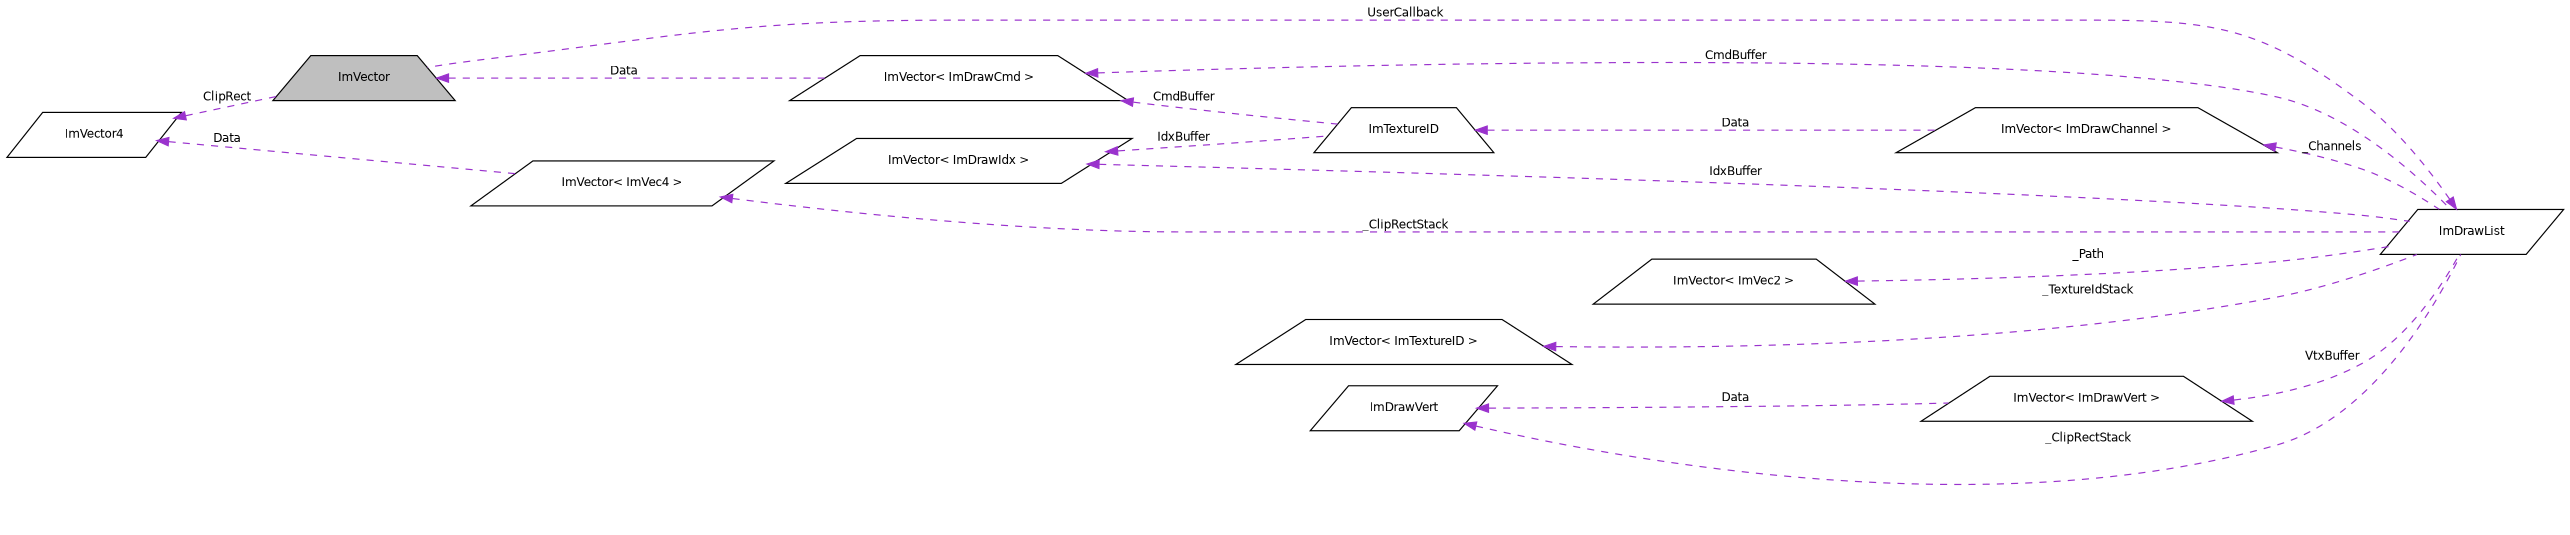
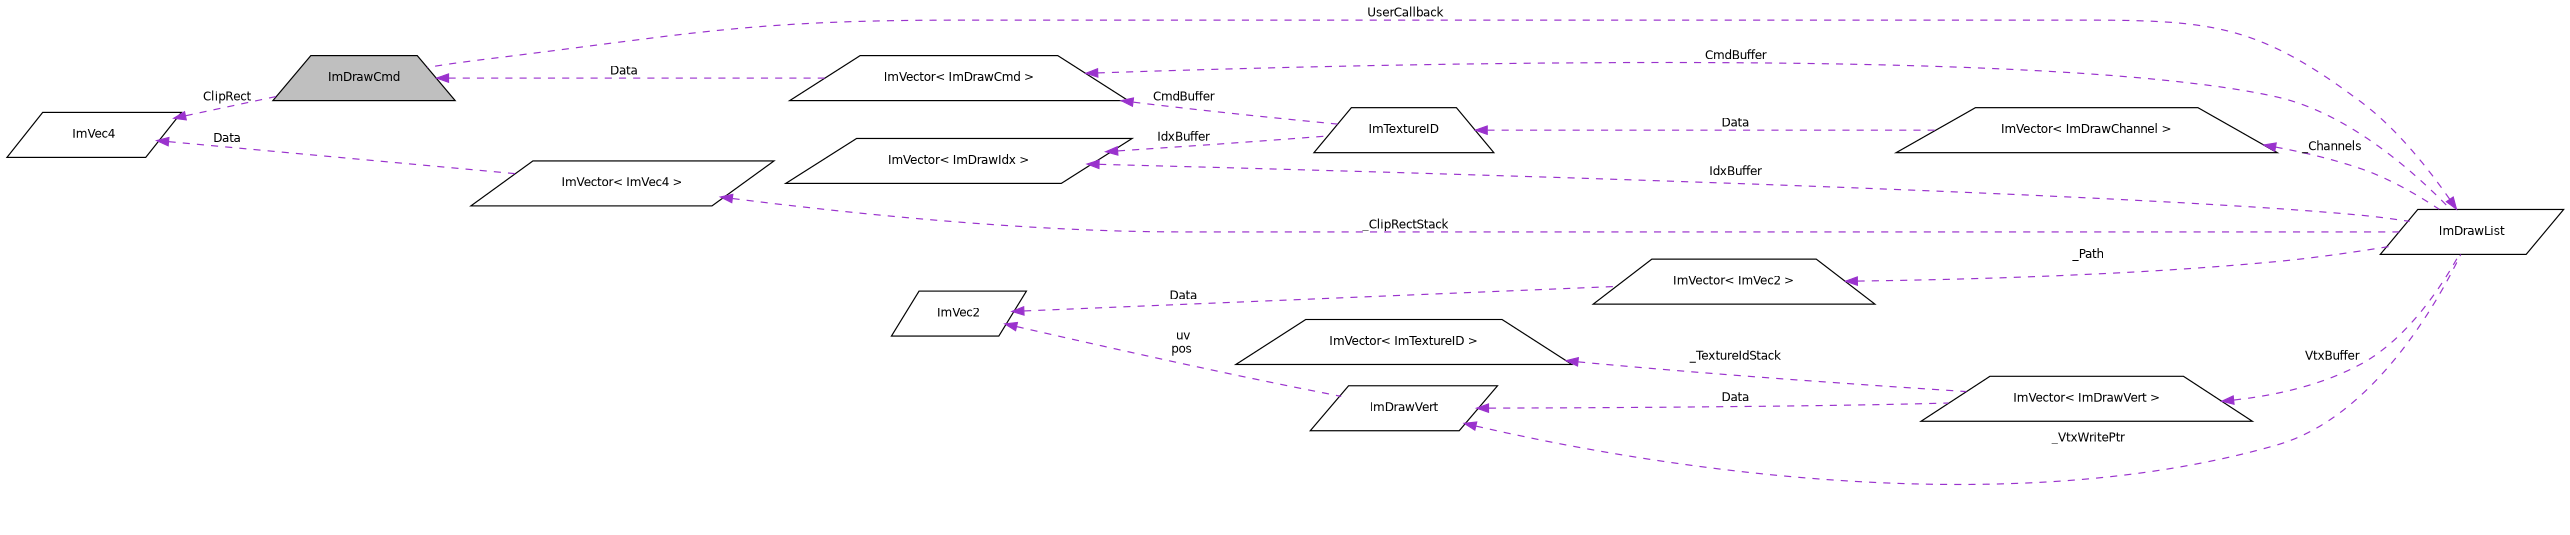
  digraph {
    rankdir=LR
    node [color=black fillcolor=white fontname=Helvetica fontsize=10 shape=trapezium style=filled]
    edge [color=darkorchid3 dir=back fontname=Helvetica fontsize=10 labelfontname=Helvetica labelfontsize=10 style=dashed]
-   n1 [fillcolor=grey75 fontcolor=black height=0.2 label=ImVector width=0.4]
+   n1 [fillcolor=grey75 fontcolor=black height=0.2 label=ImDrawCmd width=0.4]
    n2 [height=0.2 label="ImVector\< ImDrawCmd \>" width=0.4]
    n3 [height=0.2 label=ImDrawList shape=parallelogram width=0.4]
    n4 [height=0.2 label=ImTextureID width=0.4]
-   n5 [height=0.2 label=ImVector4 shape=parallelogram width=0.4]
+   n5 [height=0.2 label=ImVec4 shape=parallelogram width=0.4]
    n6 [height=0.2 label="ImVector\< ImVec4 \>" shape=parallelogram width=0.4]
    n7 [height=0.2 label="ImVector\< ImDrawVert \>" width=0.4]
    n8 [height=0.2 label=ImDrawVert shape=parallelogram width=0.4]
+   n9 [height=0.2 label=ImVec2 shape=parallelogram width=0.4]
    n10 [height=0.2 label="ImVector\< ImVec2 \>" width=0.4]
    n11 [height=0.2 label="ImVector\< ImDrawChannel \>" width=0.4]
    n12 [height=0.2 label="ImVector\< ImDrawIdx \>" shape=parallelogram width=0.4]
    n13 [height=0.2 label="ImVector\< ImTextureID \>" width=0.4]
    n1 -> n2 [label=" Data"]
    n2 -> n3 [label=" CmdBuffer"]
    n2 -> n4 [label=" CmdBuffer"]
    n3 -> n1 [label=" UserCallback"]
    n4 -> n11 [label=" Data"]
    n5 -> n1 [label=" ClipRect"]
    n5 -> n6 [label=" Data"]
    n6 -> n3 [label=" _ClipRectStack"]
    n7 -> n3 [label=" VtxBuffer"]
-   n8 -> n3 [label=" _ClipRectStack"]
+   n8 -> n3 [label=" _VtxWritePtr"]
    n8 -> n7 [label=" Data"]
+   n9 -> n8 [label=" uv\npos"]
+   n9 -> n10 [label=" Data"]
    n10 -> n3 [label=" _Path"]
    n11 -> n3 [label=" _Channels"]
    n12 -> n3 [label=" IdxBuffer"]
    n12 -> n4 [label=" IdxBuffer"]
-   n13 -> n3 [label=" _TextureIdStack"]
+   n13 -> n7 [label=" _TextureIdStack"]
  }
